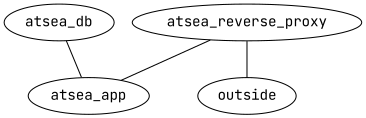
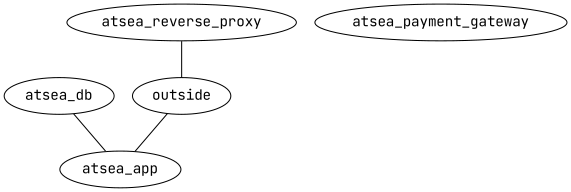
  graph {
    fontname="JetBrains Mono"
    node [fontname="JetBrains Mono"]
    edge [contstraint=false fontname="JetBrains Mono"]
    atsea_db
    atsea_app
    outside
+   atsea_payment_gateway
    atsea_reverse_proxy
    atsea_db -- atsea_app
-   atsea_reverse_proxy -- atsea_app
+   outside -- atsea_app
    atsea_reverse_proxy -- outside
  }
